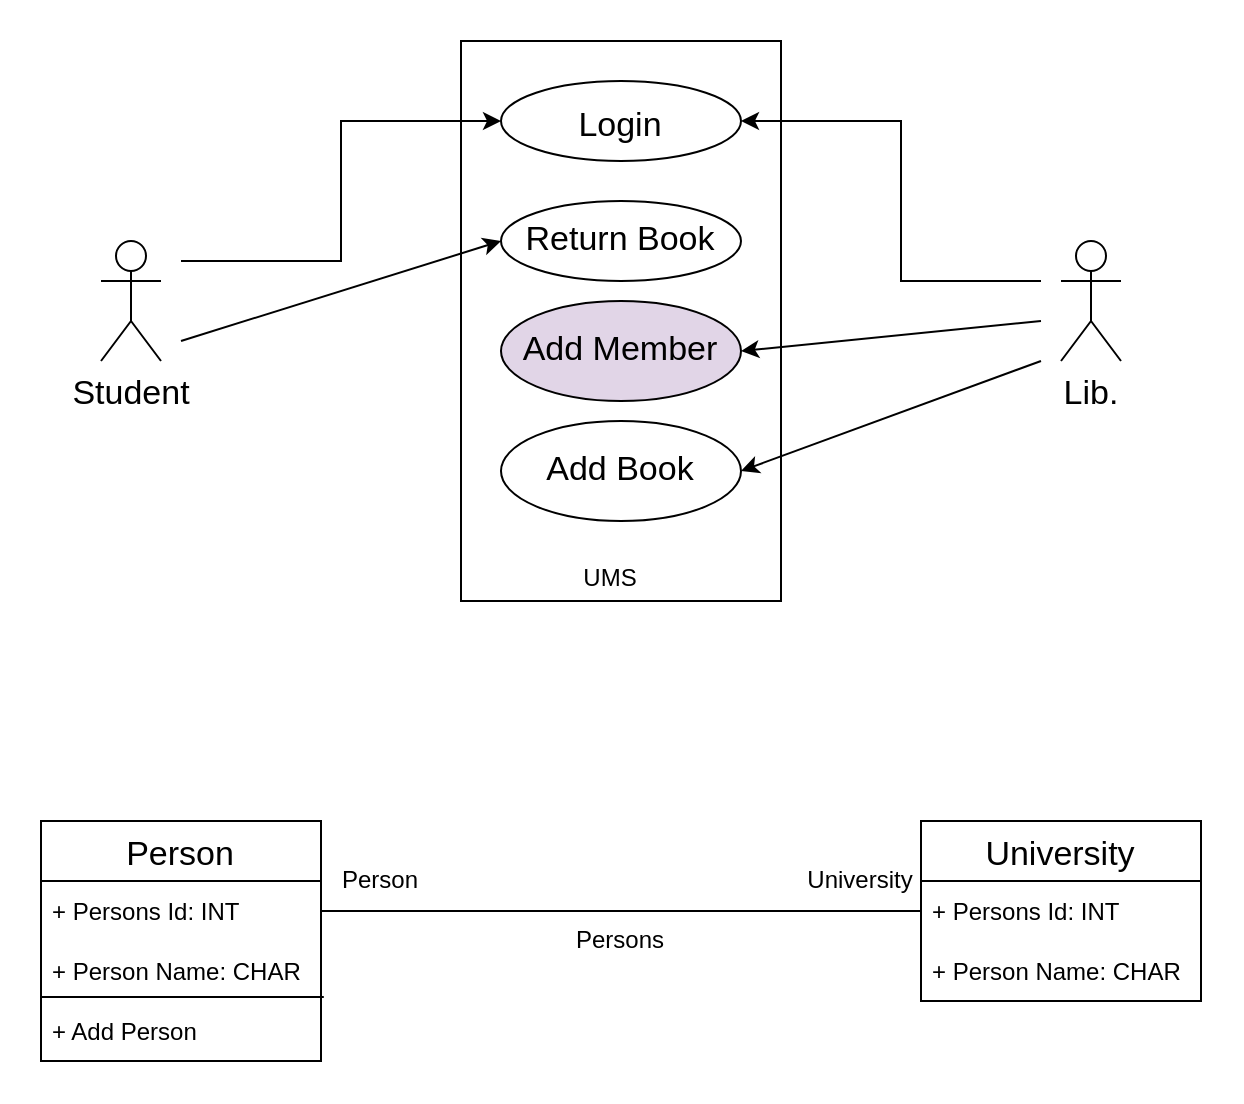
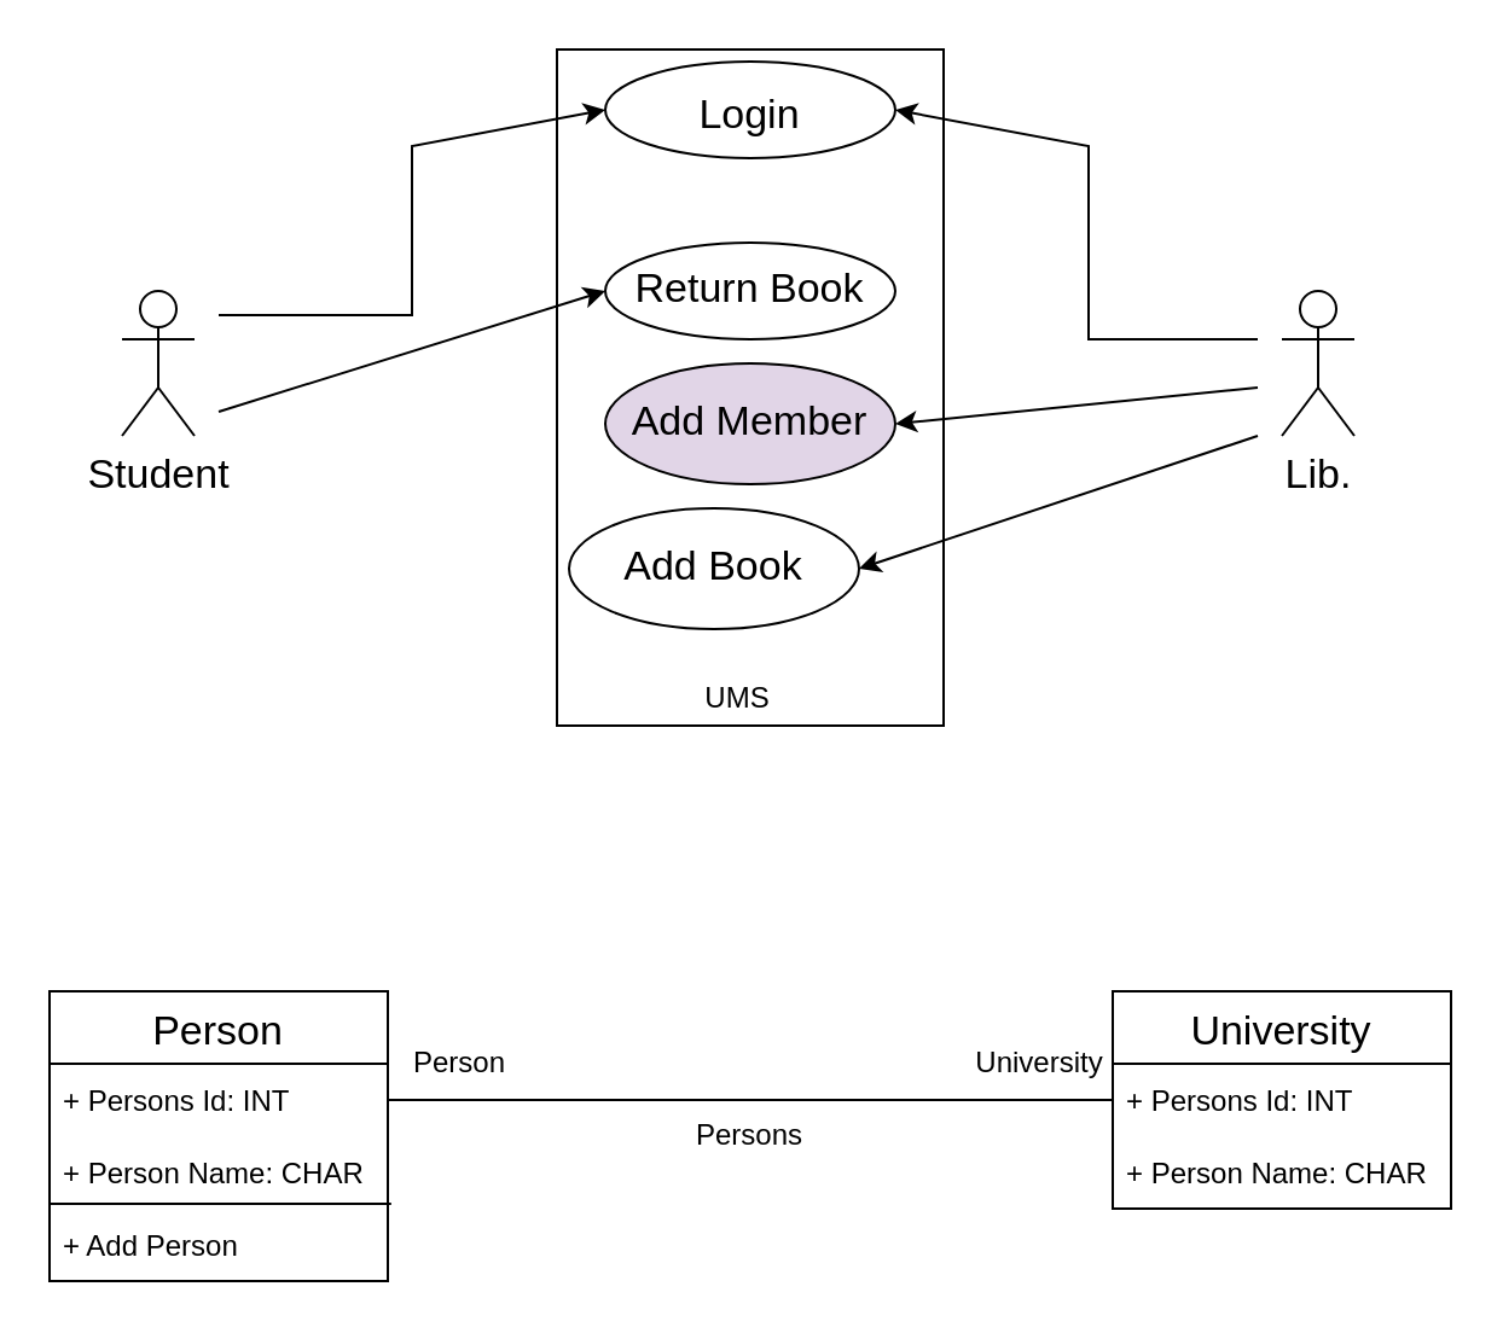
  <mxCell id="0" />
  <mxCell id="1" parent="0" />
  <mxCell id="2" value="" style="rounded=0;whiteSpace=wrap;html=1;" vertex="1" parent="1"><mxGeometry x="230" y="20" width="160" height="280" as="geometry" /></mxCell>
- <mxCell id="3" value="&lt;font style=&quot;font-size: 17px;&quot;&gt;Login&lt;/font&gt;" style="ellipse;whiteSpace=wrap;html=1;fontSize=21;" vertex="1" parent="1"><mxGeometry x="250" y="40" width="120" height="40" as="geometry" /></mxCell>
+ <mxCell id="3" value="&lt;font style=&quot;font-size: 17px;&quot;&gt;Login&lt;/font&gt;" style="ellipse;whiteSpace=wrap;html=1;fontSize=21;" vertex="1" parent="1"><mxGeometry x="250" y="25" width="120" height="40" as="geometry" /></mxCell>
  <mxCell id="4" value="&lt;font style=&quot;font-size: 12px;&quot;&gt;UMS&lt;/font&gt;" style="text;html=1;strokeColor=none;fillColor=none;align=center;verticalAlign=middle;whiteSpace=wrap;rounded=0;fontSize=21;" vertex="1" parent="1"><mxGeometry x="275" y="270" width="60" height="30" as="geometry" /></mxCell>
  <mxCell id="5" value="Student" style="shape=umlActor;verticalLabelPosition=bottom;verticalAlign=top;html=1;outlineConnect=0;fontSize=17;" vertex="1" parent="1"><mxGeometry x="50" y="120" width="30" height="60" as="geometry" /></mxCell>
  <mxCell id="6" value="" style="endArrow=classic;html=1;rounded=0;fontSize=17;entryX=0;entryY=0.5;entryDx=0;entryDy=0;" edge="1" parent="1" target="3"><mxGeometry width="50" height="50" relative="1" as="geometry"><mxPoint x="90" y="130" as="sourcePoint" /><mxPoint x="340" y="130" as="targetPoint" /><Array as="points"><mxPoint x="170" y="130" /><mxPoint x="170" y="60" /></Array></mxGeometry></mxCell>
  <mxCell id="7" value="Lib." style="shape=umlActor;verticalLabelPosition=bottom;verticalAlign=top;html=1;outlineConnect=0;fontSize=17;" vertex="1" parent="1"><mxGeometry x="530" y="120" width="30" height="60" as="geometry" /></mxCell>
  <mxCell id="8" value="" style="endArrow=classic;html=1;rounded=0;fontSize=17;entryX=1;entryY=0.5;entryDx=0;entryDy=0;" edge="1" parent="1" target="3"><mxGeometry width="50" height="50" relative="1" as="geometry"><mxPoint x="520" y="140" as="sourcePoint" /><mxPoint x="340" y="130" as="targetPoint" /><Array as="points"><mxPoint x="450" y="140" /><mxPoint x="450" y="60" /></Array></mxGeometry></mxCell>
  <mxCell id="9" value="Return Book" style="ellipse;whiteSpace=wrap;html=1;fontSize=17;" vertex="1" parent="1"><mxGeometry x="250" y="100" width="120" height="40" as="geometry" /></mxCell>
  <mxCell id="10" value="Add Member" style="ellipse;whiteSpace=wrap;html=1;fontSize=17;fillColor=#e1d5e7;" vertex="1" parent="1"><mxGeometry x="250" y="150" width="120" height="50" as="geometry" /></mxCell>
- <mxCell id="11" value="Add Book" style="ellipse;whiteSpace=wrap;html=1;fontSize=17;" vertex="1" parent="1"><mxGeometry x="250" y="210" width="120" height="50" as="geometry" /></mxCell>
+ <mxCell id="11" value="Add Book" style="ellipse;whiteSpace=wrap;html=1;fontSize=17;" vertex="1" parent="1"><mxGeometry x="235" y="210" width="120" height="50" as="geometry" /></mxCell>
  <mxCell id="12" value="" style="endArrow=classic;html=1;rounded=0;fontSize=17;entryX=0;entryY=0.5;entryDx=0;entryDy=0;" edge="1" parent="1" target="9"><mxGeometry width="50" height="50" relative="1" as="geometry"><mxPoint x="90" y="170" as="sourcePoint" /><mxPoint x="340" y="130" as="targetPoint" /></mxGeometry></mxCell>
  <mxCell id="13" value="" style="endArrow=classic;html=1;rounded=0;fontSize=17;entryX=1;entryY=0.5;entryDx=0;entryDy=0;" edge="1" parent="1" target="10"><mxGeometry width="50" height="50" relative="1" as="geometry"><mxPoint x="520" y="160" as="sourcePoint" /><mxPoint x="340" y="130" as="targetPoint" /></mxGeometry></mxCell>
  <mxCell id="14" value="" style="endArrow=classic;html=1;rounded=0;fontSize=17;entryX=1;entryY=0.5;entryDx=0;entryDy=0;" edge="1" parent="1" target="11"><mxGeometry width="50" height="50" relative="1" as="geometry"><mxPoint x="520" y="180" as="sourcePoint" /><mxPoint x="340" y="130" as="targetPoint" /></mxGeometry></mxCell>
  <mxCell id="15" value="Person" style="swimlane;fontStyle=0;childLayout=stackLayout;horizontal=1;startSize=30;horizontalStack=0;resizeParent=1;resizeParentMax=0;resizeLast=0;collapsible=1;marginBottom=0;fontSize=17;" vertex="1" parent="1"><mxGeometry x="20" y="410" width="140" height="120" as="geometry" /></mxCell>
  <mxCell id="16" value="+ Persons Id: INT" style="text;strokeColor=none;fillColor=none;align=left;verticalAlign=middle;spacingLeft=4;spacingRight=4;overflow=hidden;points=[[0,0.5],[1,0.5]];portConstraint=eastwest;rotatable=0;fontSize=12;" vertex="1" parent="15"><mxGeometry y="30" width="140" height="30" as="geometry" /></mxCell>
  <mxCell id="17" value="+ Person Name: CHAR" style="text;strokeColor=none;fillColor=none;align=left;verticalAlign=middle;spacingLeft=4;spacingRight=4;overflow=hidden;points=[[0,0.5],[1,0.5]];portConstraint=eastwest;rotatable=0;fontSize=12;" vertex="1" parent="15"><mxGeometry y="60" width="140" height="30" as="geometry" /></mxCell>
  <mxCell id="18" value="+ Add Person" style="text;strokeColor=none;fillColor=none;align=left;verticalAlign=middle;spacingLeft=4;spacingRight=4;overflow=hidden;points=[[0,0.5],[1,0.5]];portConstraint=eastwest;rotatable=0;fontSize=12;" vertex="1" parent="15"><mxGeometry y="90" width="140" height="30" as="geometry" /></mxCell>
  <mxCell id="19" value="" style="endArrow=none;html=1;rounded=0;fontSize=12;entryX=1.01;entryY=-0.067;entryDx=0;entryDy=0;entryPerimeter=0;" edge="1" parent="15" target="18"><mxGeometry width="50" height="50" relative="1" as="geometry"><mxPoint y="88" as="sourcePoint" /><mxPoint x="300" y="120" as="targetPoint" /></mxGeometry></mxCell>
  <mxCell id="20" value="University" style="swimlane;fontStyle=0;childLayout=stackLayout;horizontal=1;startSize=30;horizontalStack=0;resizeParent=1;resizeParentMax=0;resizeLast=0;collapsible=1;marginBottom=0;fontSize=17;" vertex="1" parent="1"><mxGeometry x="460" y="410" width="140" height="90" as="geometry" /></mxCell>
  <mxCell id="21" value="+ Persons Id: INT" style="text;strokeColor=none;fillColor=none;align=left;verticalAlign=middle;spacingLeft=4;spacingRight=4;overflow=hidden;points=[[0,0.5],[1,0.5]];portConstraint=eastwest;rotatable=0;fontSize=12;" vertex="1" parent="20"><mxGeometry y="30" width="140" height="30" as="geometry" /></mxCell>
  <mxCell id="22" value="+ Person Name: CHAR" style="text;strokeColor=none;fillColor=none;align=left;verticalAlign=middle;spacingLeft=4;spacingRight=4;overflow=hidden;points=[[0,0.5],[1,0.5]];portConstraint=eastwest;rotatable=0;fontSize=12;" vertex="1" parent="20"><mxGeometry y="60" width="140" height="30" as="geometry" /></mxCell>
  <mxCell id="23" value="" style="endArrow=none;html=1;rounded=0;fontSize=12;exitX=1;exitY=0.5;exitDx=0;exitDy=0;entryX=0;entryY=0.5;entryDx=0;entryDy=0;" edge="1" parent="1" source="16" target="21"><mxGeometry width="50" height="50" relative="1" as="geometry"><mxPoint x="270" y="580" as="sourcePoint" /><mxPoint x="320" y="530" as="targetPoint" /></mxGeometry></mxCell>
  <mxCell id="24" value="Person" style="text;html=1;strokeColor=none;fillColor=none;align=center;verticalAlign=middle;whiteSpace=wrap;rounded=0;fontSize=12;" vertex="1" parent="1"><mxGeometry x="160" y="430" width="60" height="20" as="geometry" /></mxCell>
  <mxCell id="25" value="University" style="text;html=1;strokeColor=none;fillColor=none;align=center;verticalAlign=middle;whiteSpace=wrap;rounded=0;fontSize=12;" vertex="1" parent="1"><mxGeometry x="400" y="430" width="60" height="20" as="geometry" /></mxCell>
  <mxCell id="26" value="Persons" style="text;html=1;strokeColor=none;fillColor=none;align=center;verticalAlign=middle;whiteSpace=wrap;rounded=0;fontSize=12;" vertex="1" parent="1"><mxGeometry x="280" y="460" width="60" height="20" as="geometry" /></mxCell>
